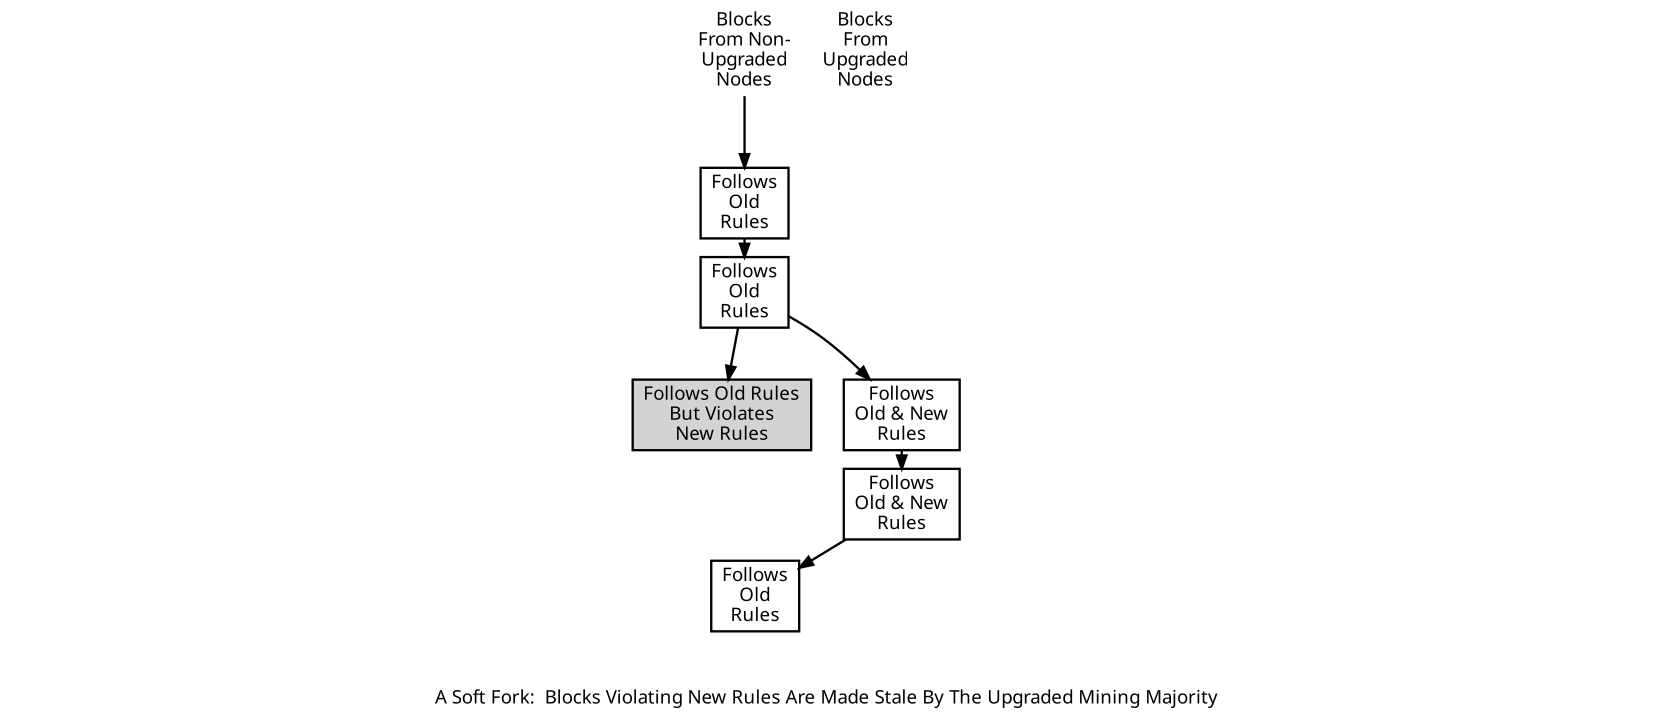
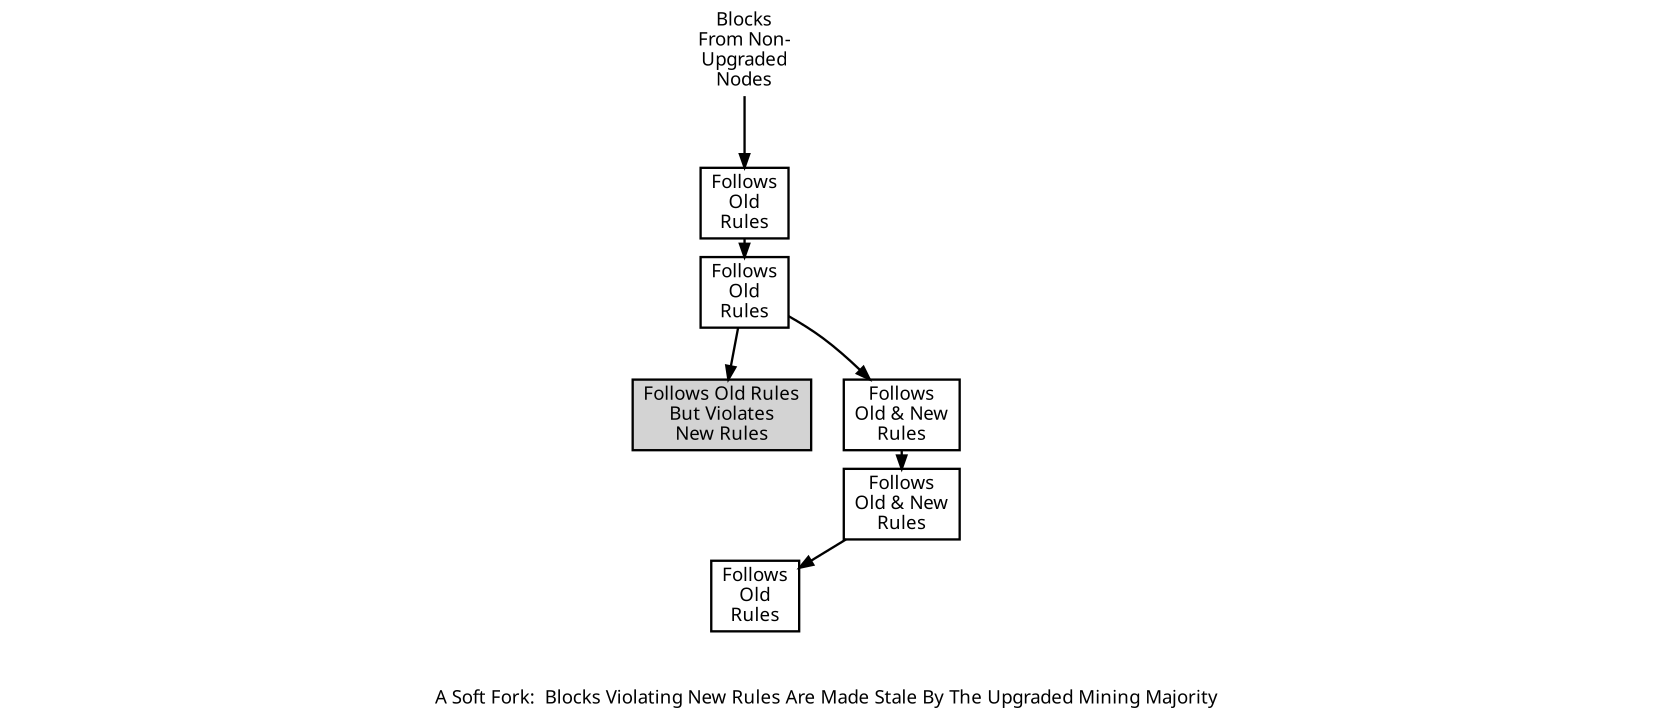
  digraph {
    fontname=Sans
    label="A Soft Fork:  Blocks Violating New Rules Are Made Stale By The Upgraded Mining Majority"
    nodesep=0.1
    penwidth=1.75
    rankdir=TB
    ranksep=0.2
    node [fontname=Sans penwidth=1.75 shape=box]
    edge [fontname=Sans penwidth=1.75]
    n1 [height=0.3 label="Follows\nOld\nRules" width=0.3]
    n2 [height=0.3 label="Follows\nOld\nRules" width=0.3]
    n3 [height=0.3 label="Follows Old Rules\nBut Violates\nNew Rules" style=filled width=0.3]
    n4 [height=0.3 label="Follows\nOld\nRules" width=0.3]
    n5 [height=0.3 label="Follows\nOld & New\nRules" width=0.3]
    n6 [height=0.3 label="Follows\nOld & New\nRules" width=0.3]
-   n7 [height=0.3 label="Blocks\nFrom\nUpgraded\nNodes" shape=none width=0.3]
    n8 [height=0.3 label="Blocks\nFrom Non-\nUpgraded\nNodes" shape=none width=0.3]
    subgraph cluster_1 {
      style=invis
      n1
      n2
      n3
      n4
    }
    subgraph cluster_2 {
      style=invis
      n5
      n6
    }
    n1 -> n2
    n2 -> n3
    n2 -> n5
    n3 -> n4 [minlen=2 style=invis]
    n5 -> n6
    n6 -> n4
    n8 -> n1 [minlen=2 style=axeed]
  }
